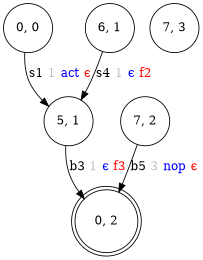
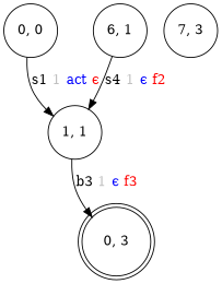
  digraph {
    node [shape=circle]
    "0, 0"
-   "1, 1" [label="5, 1"]
-   "0, 3" [shape=doublecircle label="0, 2"]
+   "1, 1"
+   "0, 3" [shape=doublecircle]
    "6, 1"
-   "7, 2"
    "7, 3"
    "0, 0" -> "1, 1" [label=<s1 <FONT COLOR="grey">1</FONT> <FONT COLOR="blue">act</FONT> <FONT COLOR="red">ϵ</FONT>>]
    "1, 1" -> "0, 3" [label=<b3 <FONT COLOR="grey">1</FONT> <FONT COLOR="blue">ϵ</FONT> <FONT COLOR="red">f3</FONT>>]
    "6, 1" -> "1, 1" [label=<s4 <FONT COLOR="grey">1</FONT> <FONT COLOR="blue">ϵ</FONT> <FONT COLOR="red">f2</FONT>>]
-   "7, 2" -> "0, 3" [label=<b5 <FONT COLOR="grey">3</FONT> <FONT COLOR="blue">nop</FONT> <FONT COLOR="red">ϵ</FONT>>]
  }
